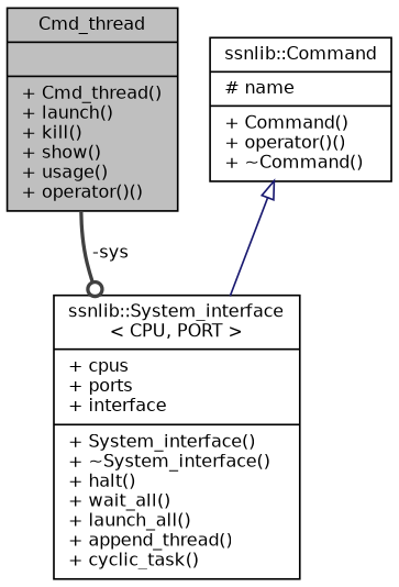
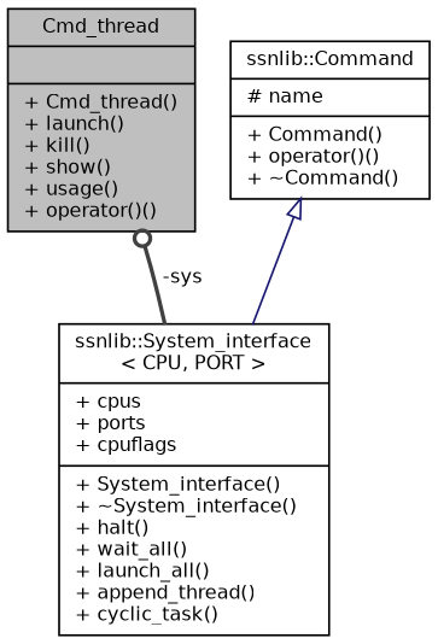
  digraph {
    node [color=black fillcolor=white fontname=Helvetica fontsize=10 shape=record style=filled]
    edge [fontname=Helvetica fontsize=10 labelfontname=Helvetica labelfontsize=10]
    n1 [fillcolor=grey75 fontcolor=black height=0.2 label="{Cmd_thread\n||+ Cmd_thread()\l+ launch()\l+ kill()\l+ show()\l+ usage()\l+ operator()()\l}" width=0.4]
    n2 [height=0.2 label="{ssnlib::Command\n|# name\l|+ Command()\l+ operator()()\l+ ~Command()\l}" width=0.4]
-   n3 [height=0.2 label="{ssnlib::System_interface\l\< CPU, PORT \>\n|+ cpus\l+ ports\l+ interface\l|+ System_interface()\l+ ~System_interface()\l+ halt()\l+ wait_all()\l+ launch_all()\l+ append_thread()\l+ cyclic_task()\l}" width=0.4]
+   n3 [height=0.2 label="{ssnlib::System_interface\l\< CPU, PORT \>\n|+ cpus\l+ ports\l+ cpuflags\l|+ System_interface()\l+ ~System_interface()\l+ halt()\l+ wait_all()\l+ launch_all()\l+ append_thread()\l+ cyclic_task()\l}" width=0.4]
    n2 -> n3 [arrowtail=onormal color=midnightblue dir=back style=solid]
-   n1 -> n3 [arrowhead=odot color=grey25 label=" -sys" style=bold]
+   n3 -> n1 [arrowhead=odot color=grey25 label=" -sys" style=bold]
  }
